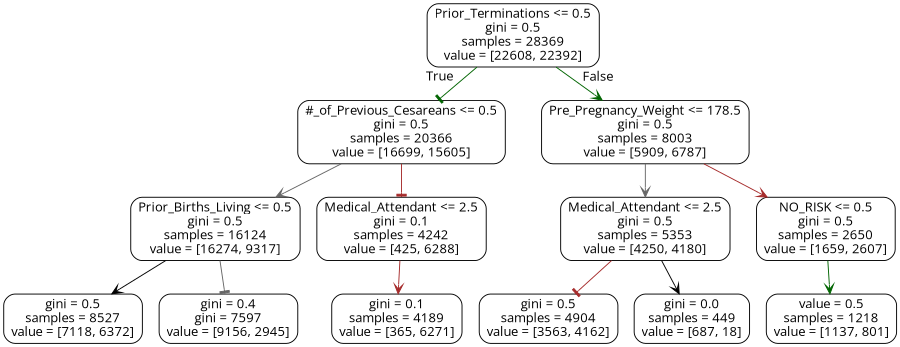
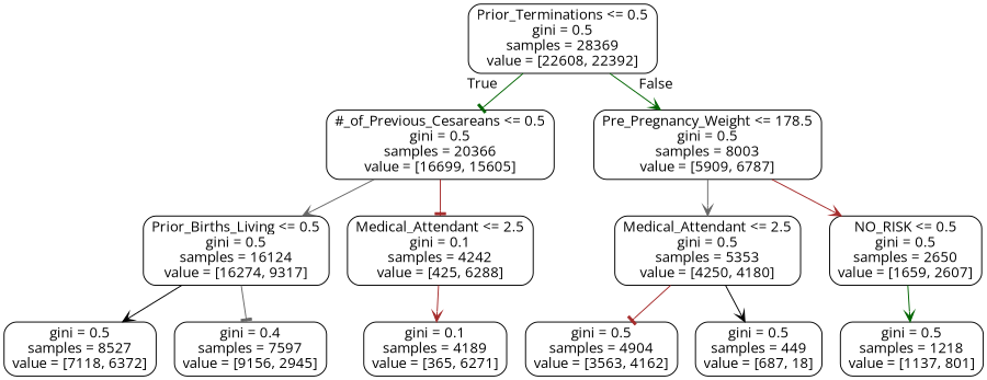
  digraph {
    fontname="Open Sans"
    node [color=black fontname="Open Sans" shape=box style=rounded]
    edge [arrowhead=vee color=brown fontname="Open Sans"]
    n1 [label="Prior_Terminations <= 0.5\ngini = 0.5\nsamples = 28369\nvalue = [22608, 22392]"]
    n2 [label="#_of_Previous_Cesareans <= 0.5\ngini = 0.5\nsamples = 20366\nvalue = [16699, 15605]"]
    n3 [label="Pre_Pregnancy_Weight <= 178.5\ngini = 0.5\nsamples = 8003\nvalue = [5909, 6787]"]
    n4 [label="Prior_Births_Living <= 0.5\ngini = 0.5\nsamples = 16124\nvalue = [16274, 9317]"]
    n5 [label="Medical_Attendant <= 2.5\ngini = 0.1\nsamples = 4242\nvalue = [425, 6288]"]
    n6 [label="Medical_Attendant <= 2.5\ngini = 0.5\nsamples = 5353\nvalue = [4250, 4180]"]
    n7 [label="NO_RISK <= 0.5\ngini = 0.5\nsamples = 2650\nvalue = [1659, 2607]"]
    n8 [label="gini = 0.5\nsamples = 8527\nvalue = [7118, 6372]"]
-   n9 [label="gini = 0.4\ngini = 7597\nvalue = [9156, 2945]"]
+   n9 [label="gini = 0.4\nsamples = 7597\nvalue = [9156, 2945]"]
    n10 [label="gini = 0.1\nsamples = 4189\nvalue = [365, 6271]"]
    n11 [label="gini = 0.5\nsamples = 4904\nvalue = [3563, 4162]"]
-   n12 [label="gini = 0.0\nsamples = 449\nvalue = [687, 18]"]
-   n13 [label="value = 0.5\nsamples = 1218\nvalue = [1137, 801]"]
+   n12 [label="gini = 0.5\nsamples = 449\nvalue = [687, 18]"]
+   n13 [label="gini = 0.5\nsamples = 1218\nvalue = [1137, 801]"]
    n1 -> n2 [arrowhead=tee color=darkgreen headlabel=True labelangle=45 labeldistance=2.5]
    n1 -> n3 [color=darkgreen headlabel=False labelangle=-45 labeldistance=2.5]
    n2 -> n4 [color=gray40]
    n2 -> n5 [arrowhead=tee]
    n3 -> n6 [color=gray40]
    n3 -> n7
    n4 -> n8 [color=black]
    n4 -> n9 [arrowhead=tee color=gray40]
    n5 -> n10
    n6 -> n11 [arrowhead=tee]
    n6 -> n12 [color=black]
    n7 -> n13 [color=darkgreen]
  }
